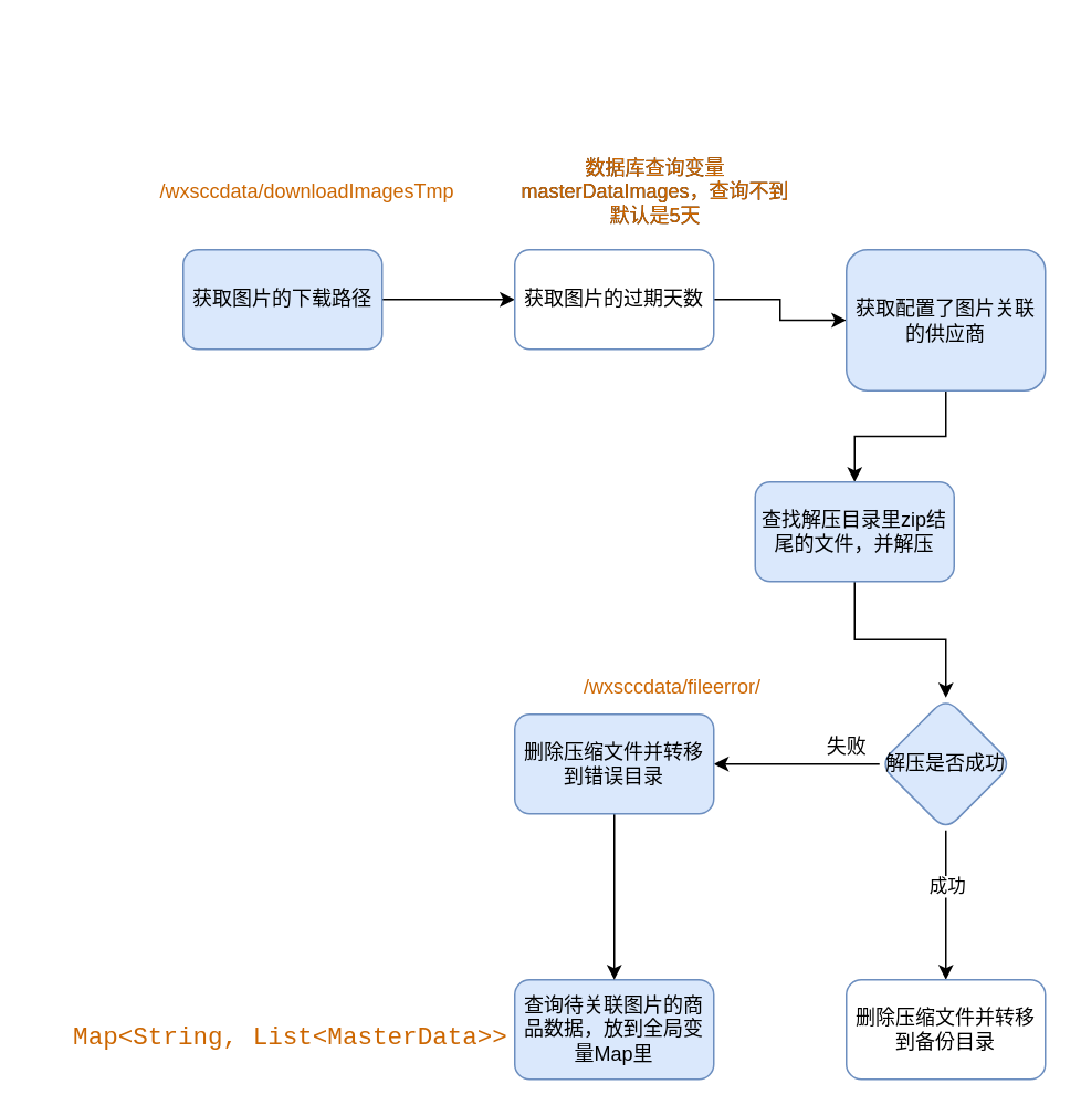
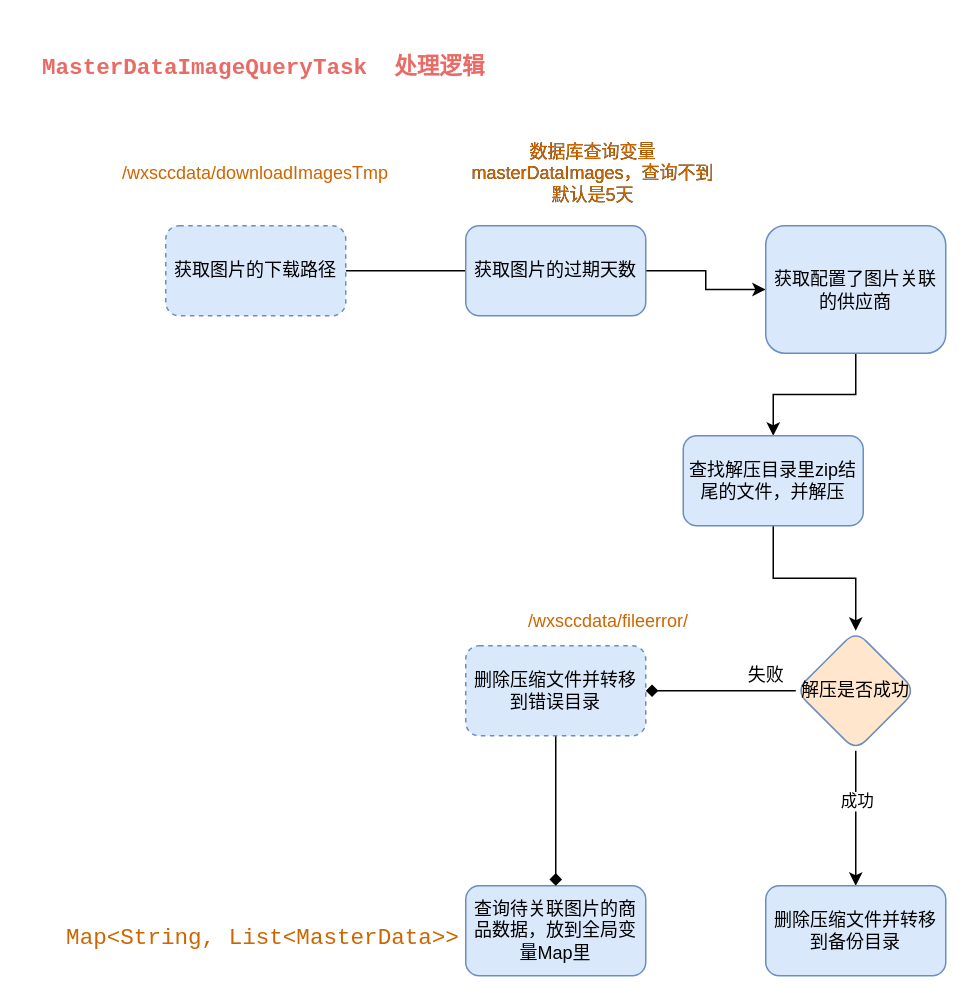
  <mxCell id="0" />
  <mxCell id="1" parent="0" />
- <mxCell id="2" value="" style="edgeStyle=orthogonalEdgeStyle;rounded=0;orthogonalLoop=1;jettySize=auto;html=1;" parent="1" source="3" target="5" edge="1"><mxGeometry relative="1" as="geometry" /></mxCell>
- <mxCell id="3" value="获取图片的下载路径" style="rounded=1;whiteSpace=wrap;html=1;fillColor=#dae8fc;strokeColor=#6c8ebf;" parent="1" vertex="1"><mxGeometry x="110" y="150" width="120" height="60" as="geometry" /></mxCell>
+ <mxCell id="2" value="" style="edgeStyle=orthogonalEdgeStyle;rounded=0;orthogonalLoop=1;jettySize=auto;html=1;endArrow=none;" parent="1" source="3" target="5" edge="1"><mxGeometry relative="1" as="geometry" /></mxCell>
+ <mxCell id="3" value="获取图片的下载路径" style="rounded=1;whiteSpace=wrap;html=1;fillColor=#dae8fc;strokeColor=#6c8ebf;dashed=1;" parent="1" vertex="1"><mxGeometry x="110" y="150" width="120" height="60" as="geometry" /></mxCell>
  <mxCell id="4" style="edgeStyle=orthogonalEdgeStyle;rounded=0;orthogonalLoop=1;jettySize=auto;html=1;exitX=1;exitY=0.5;exitDx=0;exitDy=0;entryX=0;entryY=0.5;entryDx=0;entryDy=0;" parent="1" source="5" target="9" edge="1"><mxGeometry relative="1" as="geometry" /></mxCell>
- <mxCell id="5" value="获取图片的过期天数" style="rounded=1;whiteSpace=wrap;html=1;fillColor=#ffffff;strokeColor=#6c8ebf;" parent="1" vertex="1"><mxGeometry x="310" y="150" width="120" height="60" as="geometry" /></mxCell>
- <mxCell id="6" value="/wxsccdata/downloadImagesTmp" style="text;html=1;strokeColor=none;fillColor=none;align=center;verticalAlign=middle;whiteSpace=wrap;rounded=0;fontColor=#CC6600;" parent="1" vertex="1"><mxGeometry x="100" y="100" width="170" height="30" as="geometry" /></mxCell>
+ <mxCell id="5" value="获取图片的过期天数" style="rounded=1;whiteSpace=wrap;html=1;fillColor=#dae8fc;strokeColor=#6c8ebf;" parent="1" vertex="1"><mxGeometry x="310" y="150" width="120" height="60" as="geometry" /></mxCell>
+ <mxCell id="6" value="/wxsccdata/downloadImagesTmp" style="text;html=1;strokeColor=none;fillColor=none;align=center;verticalAlign=middle;whiteSpace=wrap;rounded=0;fontColor=#CC6600;" parent="1" vertex="1"><mxGeometry x="85" y="100" width="170" height="30" as="geometry" /></mxCell>
  <mxCell id="7" value="数据库查询变量masterDataImages，查询不到默认是5天" style="text;html=1;strokeColor=none;fillColor=none;align=center;verticalAlign=middle;whiteSpace=wrap;rounded=0;" parent="1" vertex="1"><mxGeometry x="310" y="100" width="170" height="30" as="geometry" /></mxCell>
  <mxCell id="8" value="" style="edgeStyle=orthogonalEdgeStyle;rounded=0;orthogonalLoop=1;jettySize=auto;html=1;" parent="1" source="9" target="13" edge="1"><mxGeometry relative="1" as="geometry" /></mxCell>
  <mxCell id="9" value="获取配置了图片关联的供应商" style="rounded=1;whiteSpace=wrap;html=1;fillColor=#dae8fc;strokeColor=#6c8ebf;" parent="1" vertex="1"><mxGeometry x="510" y="150" width="120" height="85" as="geometry" /></mxCell>
  <mxCell id="10" value="查询待关联图片的商品数据，放到全局变量Map里" style="rounded=1;whiteSpace=wrap;html=1;fillColor=#dae8fc;strokeColor=#6c8ebf;" parent="1" vertex="1"><mxGeometry x="310" y="590" width="120" height="60" as="geometry" /></mxCell>
  <mxCell id="11" value="&lt;pre style=&quot;background-color: rgb(255 , 255 , 255) ; font-family: &amp;quot;courier new&amp;quot; ; font-size: 11.3pt&quot;&gt;Map&amp;lt;String, List&amp;lt;MasterData&amp;gt;&amp;gt;&lt;/pre&gt;" style="text;html=1;strokeColor=none;fillColor=none;align=center;verticalAlign=middle;whiteSpace=wrap;rounded=0;fontColor=#CC6600;" parent="1" vertex="1"><mxGeometry x="90" y="610" width="170" height="30" as="geometry" /></mxCell>
  <mxCell id="12" value="" style="edgeStyle=orthogonalEdgeStyle;rounded=0;orthogonalLoop=1;jettySize=auto;html=1;" parent="1" source="13" target="17" edge="1"><mxGeometry relative="1" as="geometry" /></mxCell>
  <mxCell id="13" value="查找解压目录里zip结尾的文件，并解压" style="rounded=1;whiteSpace=wrap;html=1;fillColor=#dae8fc;strokeColor=#6c8ebf;" parent="1" vertex="1"><mxGeometry x="455" y="290" width="120" height="60" as="geometry" /></mxCell>
  <mxCell id="14" value="" style="edgeStyle=orthogonalEdgeStyle;rounded=0;orthogonalLoop=1;jettySize=auto;html=1;" parent="1" source="17" target="18" edge="1"><mxGeometry relative="1" as="geometry" /></mxCell>
  <mxCell id="15" value="成功" style="edgeLabel;html=1;align=center;verticalAlign=middle;resizable=0;points=[];" parent="14" vertex="1" connectable="0"><mxGeometry x="-0.267" relative="1" as="geometry"><mxPoint as="offset" /></mxGeometry></mxCell>
- <mxCell id="16" style="edgeStyle=orthogonalEdgeStyle;rounded=0;orthogonalLoop=1;jettySize=auto;html=1;exitX=0;exitY=0.5;exitDx=0;exitDy=0;entryX=1;entryY=0.5;entryDx=0;entryDy=0;" parent="1" source="17" target="20" edge="1"><mxGeometry relative="1" as="geometry" /></mxCell>
- <mxCell id="17" value="解压是否成功" style="rhombus;whiteSpace=wrap;html=1;fillColor=#dae8fc;strokeColor=#6c8ebf;rounded=1;" parent="1" vertex="1"><mxGeometry x="530" y="420" width="80" height="80" as="geometry" /></mxCell>
- <mxCell id="18" value="删除压缩文件并转移到备份目录" style="whiteSpace=wrap;html=1;fillColor=#ffffff;strokeColor=#6c8ebf;rounded=1;" parent="1" vertex="1"><mxGeometry x="510" y="590" width="120" height="60" as="geometry" /></mxCell>
- <mxCell id="19" style="edgeStyle=orthogonalEdgeStyle;rounded=0;orthogonalLoop=1;jettySize=auto;html=1;exitX=0.5;exitY=1;exitDx=0;exitDy=0;entryX=0.5;entryY=0;entryDx=0;entryDy=0;" parent="1" source="20" target="10" edge="1"><mxGeometry relative="1" as="geometry" /></mxCell>
- <mxCell id="20" value="删除压缩文件并转移到错误目录" style="whiteSpace=wrap;html=1;fillColor=#dae8fc;strokeColor=#6c8ebf;rounded=1;" parent="1" vertex="1"><mxGeometry x="310" y="430" width="120" height="60" as="geometry" /></mxCell>
+ <mxCell id="16" style="edgeStyle=orthogonalEdgeStyle;rounded=0;orthogonalLoop=1;jettySize=auto;html=1;exitX=0;exitY=0.5;exitDx=0;exitDy=0;entryX=1;entryY=0.5;entryDx=0;entryDy=0;endArrow=diamond;" parent="1" source="17" target="20" edge="1"><mxGeometry relative="1" as="geometry" /></mxCell>
+ <mxCell id="17" value="解压是否成功" style="rhombus;whiteSpace=wrap;html=1;fillColor=#ffe6cc;strokeColor=#6c8ebf;rounded=1;" parent="1" vertex="1"><mxGeometry x="530" y="420" width="80" height="80" as="geometry" /></mxCell>
+ <mxCell id="18" value="删除压缩文件并转移到备份目录" style="whiteSpace=wrap;html=1;fillColor=#dae8fc;strokeColor=#6c8ebf;rounded=1;" parent="1" vertex="1"><mxGeometry x="510" y="590" width="120" height="60" as="geometry" /></mxCell>
+ <mxCell id="19" style="edgeStyle=orthogonalEdgeStyle;rounded=0;orthogonalLoop=1;jettySize=auto;html=1;exitX=0.5;exitY=1;exitDx=0;exitDy=0;entryX=0.5;entryY=0;entryDx=0;entryDy=0;endArrow=diamond;" parent="1" source="20" target="10" edge="1"><mxGeometry relative="1" as="geometry" /></mxCell>
+ <mxCell id="20" value="删除压缩文件并转移到错误目录" style="whiteSpace=wrap;html=1;fillColor=#dae8fc;strokeColor=#6c8ebf;rounded=1;dashed=1;" parent="1" vertex="1"><mxGeometry x="310" y="430" width="120" height="60" as="geometry" /></mxCell>
  <mxCell id="21" value="/wxsccdata/fileerror/" style="text;whiteSpace=wrap;html=1;fontColor=#CC6600;" parent="1" vertex="1"><mxGeometry x="350" y="400" width="130" height="30" as="geometry" /></mxCell>
  <mxCell id="22" value="失败" style="text;html=1;align=center;verticalAlign=middle;resizable=0;points=[];autosize=1;strokeColor=none;fillColor=none;" parent="1" vertex="1"><mxGeometry x="490" y="440" width="40" height="20" as="geometry" /></mxCell>
+ <mxCell id="23" value="&lt;pre style=&quot;background-color: rgb(255 , 255 , 255) ; font-family: &amp;quot;courier new&amp;quot; ; font-size: 11.3pt&quot;&gt;MasterDataImageQueryTask  处理逻辑&lt;/pre&gt;" style="text;html=1;align=center;verticalAlign=middle;resizable=0;points=[];autosize=1;strokeColor=none;fillColor=none;fontStyle=1;fontColor=#EA6B66;" parent="1" vertex="1"><mxGeometry x="20" y="20" width="310" height="50" as="geometry" /></mxCell>
  <mxCell id="24" value="数据库查询变量masterDataImages，查询不到默认是5天" style="text;html=1;strokeColor=none;fillColor=none;align=center;verticalAlign=middle;whiteSpace=wrap;rounded=0;fontColor=#CC6600;" parent="1" vertex="1"><mxGeometry x="310" y="100" width="170" height="30" as="geometry" /></mxCell>
